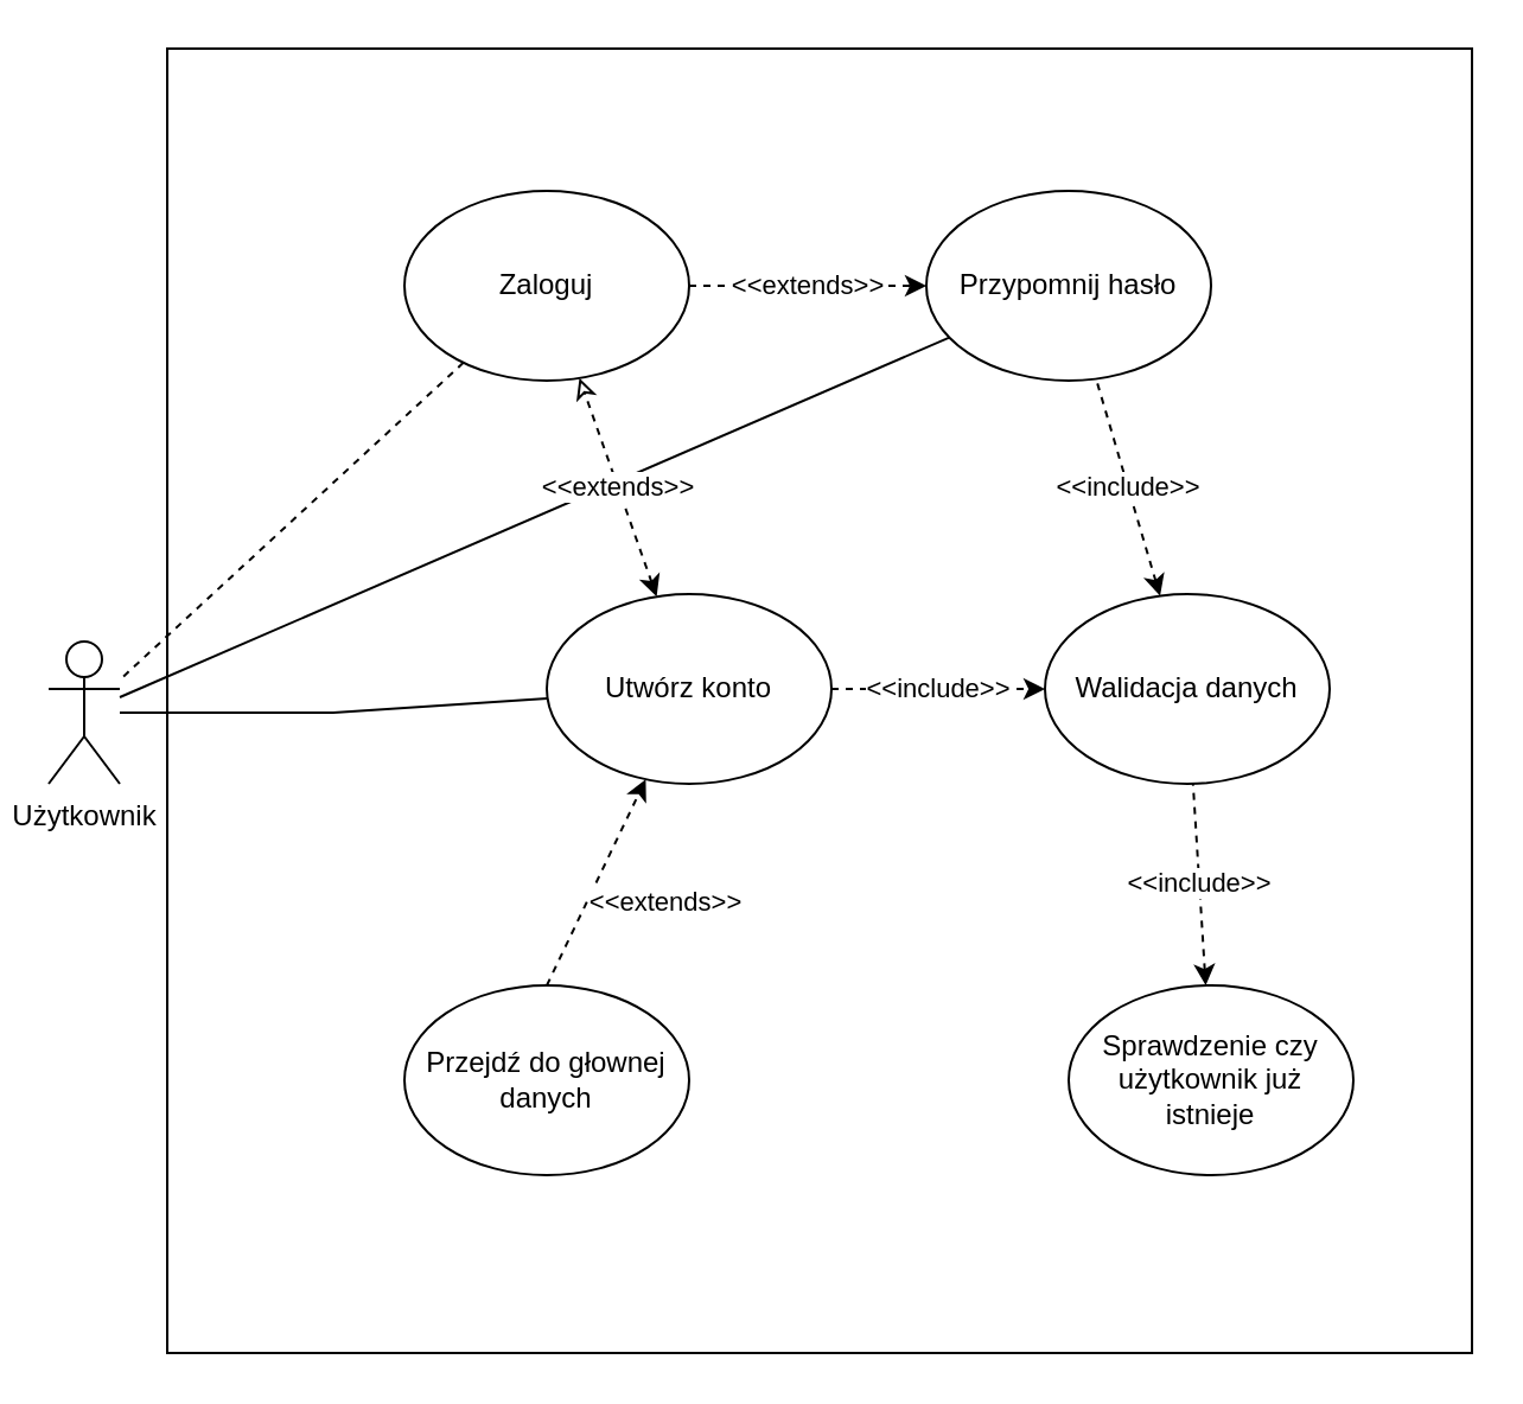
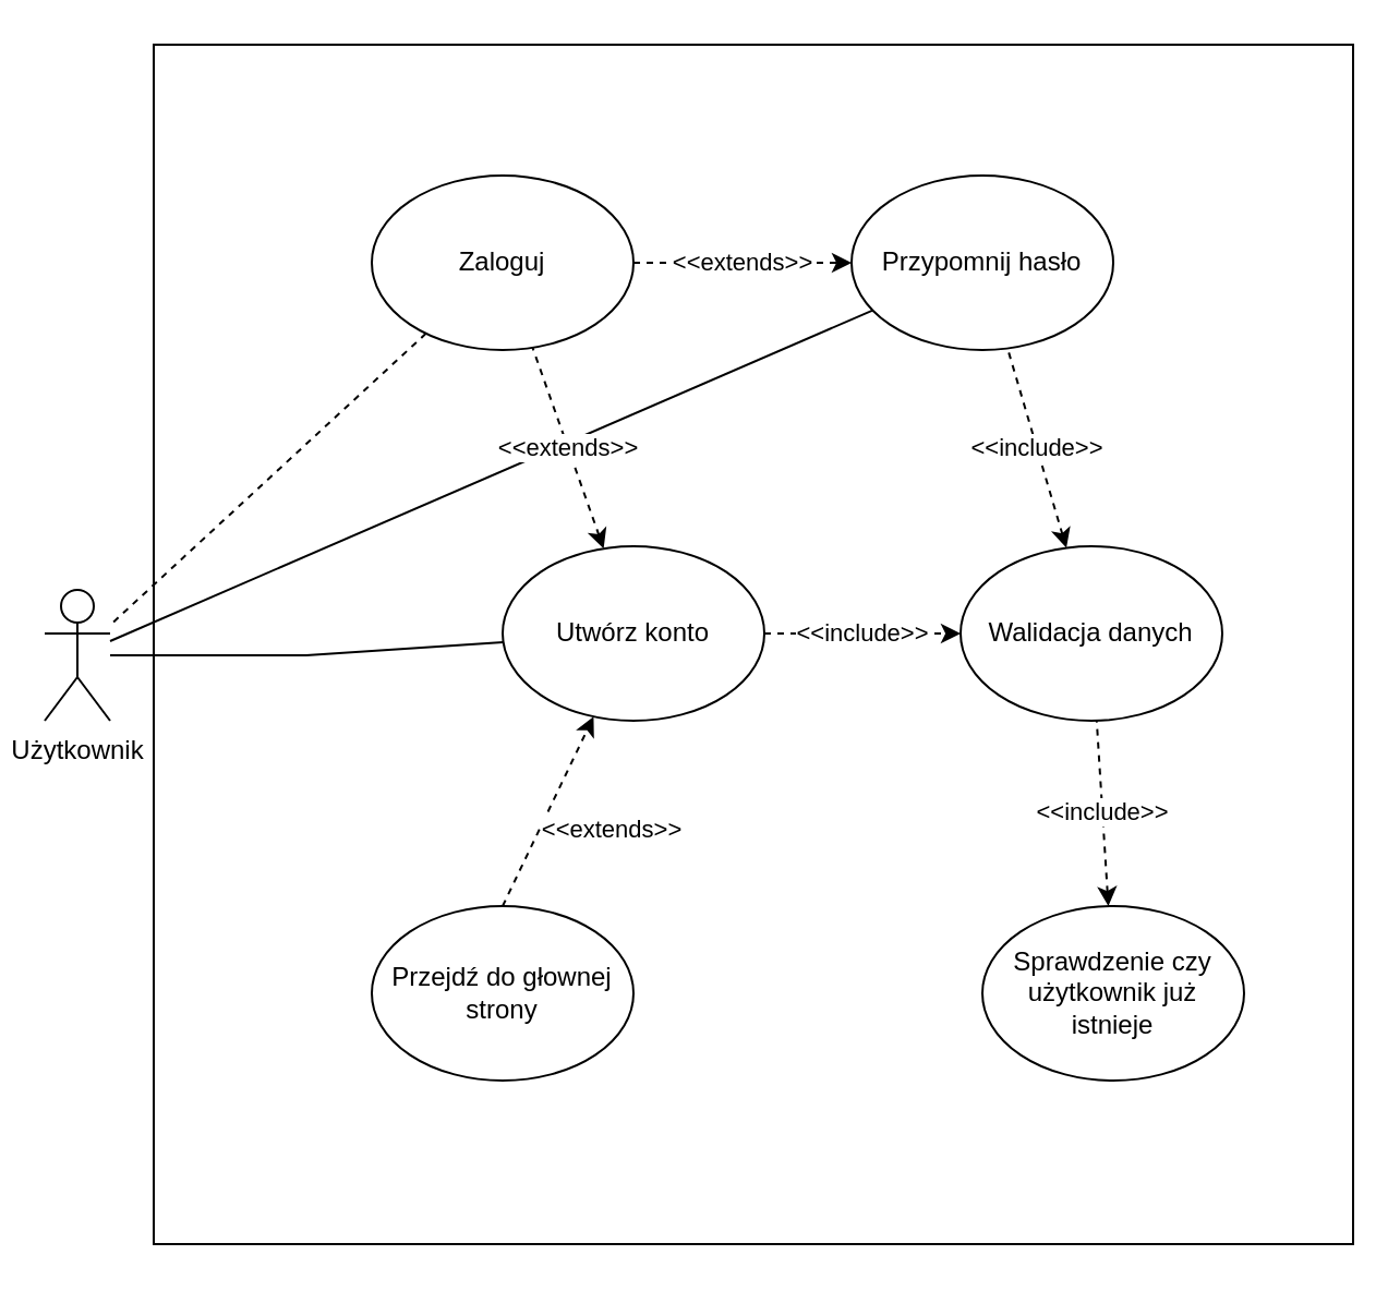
  <mxCell id="0" />
  <mxCell id="1" parent="0" />
  <mxCell id="2" value="Użytkownik" style="shape=umlActor;verticalLabelPosition=bottom;verticalAlign=top;outlineConnect=0;html=1;" vertex="1" parent="1"><mxGeometry x="20" y="270" width="30" height="60" as="geometry" /></mxCell>
  <mxCell id="3" value="" style="whiteSpace=wrap;html=1;aspect=fixed;" vertex="1" parent="1"><mxGeometry x="70" y="20" width="550" height="550" as="geometry" /></mxCell>
  <mxCell id="4" value="Zaloguj" style="ellipse;whiteSpace=wrap;html=1;" vertex="1" parent="1"><mxGeometry x="170" y="80" width="120" height="80" as="geometry" /></mxCell>
  <mxCell id="5" value="Utwórz konto" style="ellipse;whiteSpace=wrap;html=1;" vertex="1" parent="1"><mxGeometry x="230" y="250" width="120" height="80" as="geometry" /></mxCell>
- <mxCell id="6" value="Przejdź do głownej danych" style="ellipse;whiteSpace=wrap;html=1;" vertex="1" parent="1"><mxGeometry x="170" y="415" width="120" height="80" as="geometry" /></mxCell>
+ <mxCell id="6" value="Przejdź do głownej strony" style="ellipse;whiteSpace=wrap;html=1;" vertex="1" parent="1"><mxGeometry x="170" y="415" width="120" height="80" as="geometry" /></mxCell>
  <mxCell id="7" value="Przypomnij hasło" style="ellipse;whiteSpace=wrap;html=1;" vertex="1" parent="1"><mxGeometry x="390" y="80" width="120" height="80" as="geometry" /></mxCell>
  <mxCell id="8" value="Walidacja danych" style="ellipse;whiteSpace=wrap;html=1;" vertex="1" parent="1"><mxGeometry x="440" y="250" width="120" height="80" as="geometry" /></mxCell>
  <mxCell id="9" value="Sprawdzenie czy użytkownik już istnieje" style="ellipse;whiteSpace=wrap;html=1;" vertex="1" parent="1"><mxGeometry x="450" y="415" width="120" height="80" as="geometry" /></mxCell>
  <mxCell id="10" value="" style="endArrow=none;html=1;rounded=0;" edge="1" parent="1" source="2" target="5"><mxGeometry width="50" height="50" relative="1" as="geometry"><mxPoint x="70" y="300" as="sourcePoint" /><mxPoint x="370" y="410" as="targetPoint" /><Array as="points"><mxPoint x="140" y="300" /></Array></mxGeometry></mxCell>
  <mxCell id="11" value="" style="endArrow=none;html=1;rounded=0;dashed=1;" edge="1" parent="1" source="4" target="2"><mxGeometry width="50" height="50" relative="1" as="geometry"><mxPoint x="320" y="460" as="sourcePoint" /><mxPoint x="370" y="410" as="targetPoint" /><Array as="points" /></mxGeometry></mxCell>
  <mxCell id="12" value="" style="endArrow=none;html=1;rounded=0;" edge="1" parent="1" source="2" target="7"><mxGeometry width="50" height="50" relative="1" as="geometry"><mxPoint x="320" y="460" as="sourcePoint" /><mxPoint x="370" y="410" as="targetPoint" /></mxGeometry></mxCell>
  <mxCell id="13" value="&amp;lt;&amp;lt;extends&amp;gt;&amp;gt;" style="endArrow=classic;dashed=1;html=1;rounded=0;exitX=0.5;exitY=0;exitDx=0;exitDy=0;startArrow=none;startFill=0;endFill=1;" edge="1" parent="1" source="6" target="5"><mxGeometry x="0.104" y="-30" width="50" height="50" relative="1" as="geometry"><mxPoint x="320" y="460" as="sourcePoint" /><mxPoint x="370" y="410" as="targetPoint" /><mxPoint as="offset" /></mxGeometry></mxCell>
  <mxCell id="14" value="&amp;lt;&amp;lt;include&amp;gt;&amp;gt;" style="endArrow=none;dashed=1;html=1;rounded=0;startArrow=classic;startFill=1;" edge="1" parent="1" source="9" target="8"><mxGeometry width="50" height="50" relative="1" as="geometry"><mxPoint x="320" y="460" as="sourcePoint" /><mxPoint x="370" y="410" as="targetPoint" /></mxGeometry></mxCell>
  <mxCell id="15" value="&amp;lt;&amp;lt;include&amp;gt;&amp;gt;" style="endArrow=classic;dashed=1;html=1;rounded=0;endFill=1;" edge="1" parent="1" source="5" target="8"><mxGeometry width="50" height="50" relative="1" as="geometry"><mxPoint x="320" y="460" as="sourcePoint" /><mxPoint x="370" y="410" as="targetPoint" /></mxGeometry></mxCell>
  <mxCell id="16" value="&amp;lt;&amp;lt;include&amp;gt;&amp;gt;" style="endArrow=none;dashed=1;html=1;rounded=0;endFill=0;startArrow=classic;startFill=1;" edge="1" parent="1" source="8" target="7"><mxGeometry width="50" height="50" relative="1" as="geometry"><mxPoint x="320" y="460" as="sourcePoint" /><mxPoint x="370" y="410" as="targetPoint" /></mxGeometry></mxCell>
  <mxCell id="17" value="&amp;lt;&amp;lt;extends&amp;gt;&amp;gt;" style="endArrow=classic;dashed=1;html=1;rounded=0;endFill=1;" edge="1" parent="1" source="4" target="7"><mxGeometry width="50" height="50" relative="1" as="geometry"><mxPoint x="320" y="460" as="sourcePoint" /><mxPoint x="370" y="410" as="targetPoint" /></mxGeometry></mxCell>
- <mxCell id="18" value="&amp;lt;&amp;lt;extends&amp;gt;&amp;gt;" style="endArrow=classic;dashed=1;html=1;rounded=0;endFill=0;startArrow=classic;startFill=1;" edge="1" parent="1" source="5" target="4"><mxGeometry width="50" height="50" relative="1" as="geometry"><mxPoint x="320" y="460" as="sourcePoint" /><mxPoint x="370" y="410" as="targetPoint" /></mxGeometry></mxCell>
+ <mxCell id="18" value="&amp;lt;&amp;lt;extends&amp;gt;&amp;gt;" style="endArrow=none;dashed=1;html=1;rounded=0;endFill=0;startArrow=classic;startFill=1;" edge="1" parent="1" source="5" target="4"><mxGeometry width="50" height="50" relative="1" as="geometry"><mxPoint x="320" y="460" as="sourcePoint" /><mxPoint x="370" y="410" as="targetPoint" /></mxGeometry></mxCell>
